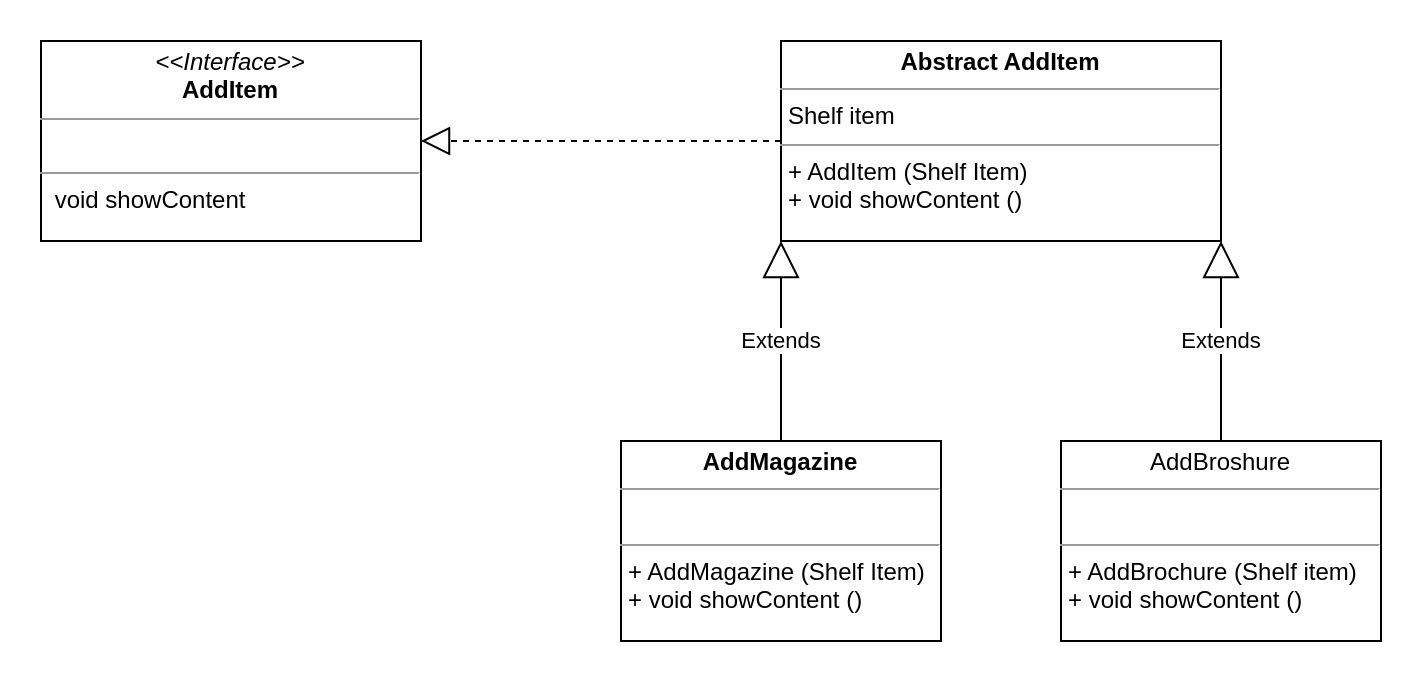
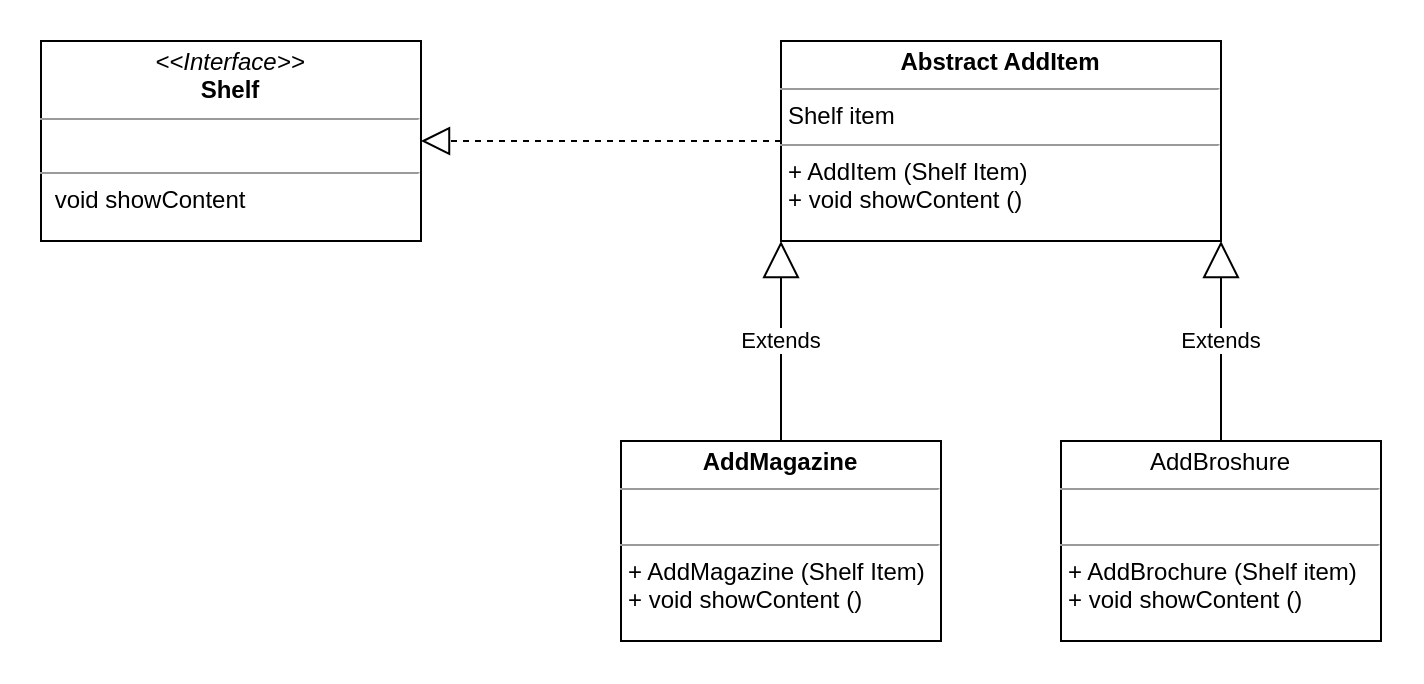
  <mxCell id="0" />
  <mxCell id="1" parent="0" />
- <mxCell id="2" value="&lt;p style=&quot;margin:0px;margin-top:4px;text-align:center;&quot;&gt;&lt;i&gt;&amp;lt;&amp;lt;Interface&amp;gt;&amp;gt;&lt;/i&gt;&lt;br&gt;&lt;b&gt;AddItem&lt;/b&gt;&lt;/p&gt;&lt;hr size=&quot;1&quot;&gt;&lt;p style=&quot;margin:0px;margin-left:4px;&quot;&gt;&lt;br&gt;&lt;/p&gt;&lt;hr size=&quot;1&quot;&gt;&lt;p style=&quot;margin:0px;margin-left:4px;&quot;&gt;&amp;nbsp;void showContent&lt;/p&gt;&lt;p style=&quot;margin:0px;margin-left:4px;&quot;&gt;&lt;br&gt;&lt;/p&gt;" style="verticalAlign=top;align=left;overflow=fill;fontSize=12;fontFamily=Helvetica;html=1;" parent="1" vertex="1"><mxGeometry x="20" y="20" width="190" height="100" as="geometry" /></mxCell>
+ <mxCell id="2" value="&lt;p style=&quot;margin:0px;margin-top:4px;text-align:center;&quot;&gt;&lt;i&gt;&amp;lt;&amp;lt;Interface&amp;gt;&amp;gt;&lt;/i&gt;&lt;br&gt;&lt;b&gt;Shelf&lt;/b&gt;&lt;/p&gt;&lt;hr size=&quot;1&quot;&gt;&lt;p style=&quot;margin:0px;margin-left:4px;&quot;&gt;&lt;br&gt;&lt;/p&gt;&lt;hr size=&quot;1&quot;&gt;&lt;p style=&quot;margin:0px;margin-left:4px;&quot;&gt;&amp;nbsp;void showContent&lt;/p&gt;&lt;p style=&quot;margin:0px;margin-left:4px;&quot;&gt;&lt;br&gt;&lt;/p&gt;" style="verticalAlign=top;align=left;overflow=fill;fontSize=12;fontFamily=Helvetica;html=1;" parent="1" vertex="1"><mxGeometry x="20" y="20" width="190" height="100" as="geometry" /></mxCell>
  <mxCell id="3" value="&lt;p style=&quot;margin:0px;margin-top:4px;text-align:center;&quot;&gt;&lt;b&gt;Abstract AddItem&lt;/b&gt;&lt;/p&gt;&lt;hr size=&quot;1&quot;&gt;&lt;p style=&quot;margin:0px;margin-left:4px;&quot;&gt;Shelf item&lt;/p&gt;&lt;hr size=&quot;1&quot;&gt;&lt;p style=&quot;margin:0px;margin-left:4px;&quot;&gt;+ AddItem (Shelf Item)&lt;/p&gt;&lt;p style=&quot;margin:0px;margin-left:4px;&quot;&gt;+ void showContent ()&amp;nbsp;&lt;/p&gt;" style="verticalAlign=top;align=left;overflow=fill;fontSize=12;fontFamily=Helvetica;html=1;" vertex="1" parent="1"><mxGeometry x="390" y="20" width="220" height="100" as="geometry" /></mxCell>
  <mxCell id="4" value="&lt;p style=&quot;margin:0px;margin-top:4px;text-align:center;&quot;&gt;AddBroshure&lt;/p&gt;&lt;hr size=&quot;1&quot;&gt;&lt;p style=&quot;margin:0px;margin-left:4px;&quot;&gt;&lt;br&gt;&lt;/p&gt;&lt;hr size=&quot;1&quot;&gt;&lt;p style=&quot;margin:0px;margin-left:4px;&quot;&gt;+ AddBrochure (Shelf item)&lt;/p&gt;&lt;p style=&quot;margin:0px;margin-left:4px;&quot;&gt;+ void showContent ()&lt;/p&gt;" style="verticalAlign=top;align=left;overflow=fill;fontSize=12;fontFamily=Helvetica;html=1;" vertex="1" parent="1"><mxGeometry x="530" y="220" width="160" height="100" as="geometry" /></mxCell>
  <mxCell id="5" value="&lt;p style=&quot;margin:0px;margin-top:4px;text-align:center;&quot;&gt;&lt;b&gt;AddMagazine&lt;/b&gt;&lt;/p&gt;&lt;hr size=&quot;1&quot;&gt;&lt;p style=&quot;margin:0px;margin-left:4px;&quot;&gt;&lt;br&gt;&lt;/p&gt;&lt;hr size=&quot;1&quot;&gt;&lt;p style=&quot;margin:0px;margin-left:4px;&quot;&gt;+ AddMagazine (Shelf Item)&lt;/p&gt;&lt;p style=&quot;margin:0px;margin-left:4px;&quot;&gt;+ void showContent ()&lt;/p&gt;" style="verticalAlign=top;align=left;overflow=fill;fontSize=12;fontFamily=Helvetica;html=1;" vertex="1" parent="1"><mxGeometry x="310" y="220" width="160" height="100" as="geometry" /></mxCell>
  <mxCell id="6" value="Extends" style="endArrow=block;endSize=16;endFill=0;html=1;rounded=0;entryX=0;entryY=1;entryDx=0;entryDy=0;exitX=0.5;exitY=0;exitDx=0;exitDy=0;" edge="1" parent="1" source="5" target="3"><mxGeometry width="160" relative="1" as="geometry"><mxPoint x="270" y="380" as="sourcePoint" /><mxPoint x="430" y="380" as="targetPoint" /></mxGeometry></mxCell>
  <mxCell id="7" value="Extends" style="endArrow=block;endSize=16;endFill=0;html=1;rounded=0;entryX=1;entryY=1;entryDx=0;entryDy=0;exitX=0.5;exitY=0;exitDx=0;exitDy=0;" edge="1" parent="1" source="4" target="3"><mxGeometry width="160" relative="1" as="geometry"><mxPoint x="270" y="380" as="sourcePoint" /><mxPoint x="430" y="380" as="targetPoint" /></mxGeometry></mxCell>
  <mxCell id="8" value="" style="endArrow=block;dashed=1;endFill=0;endSize=12;html=1;rounded=0;entryX=1;entryY=0.5;entryDx=0;entryDy=0;exitX=0;exitY=0.5;exitDx=0;exitDy=0;" edge="1" parent="1" source="3" target="2"><mxGeometry width="160" relative="1" as="geometry"><mxPoint x="270" y="380" as="sourcePoint" /><mxPoint x="430" y="380" as="targetPoint" /></mxGeometry></mxCell>
